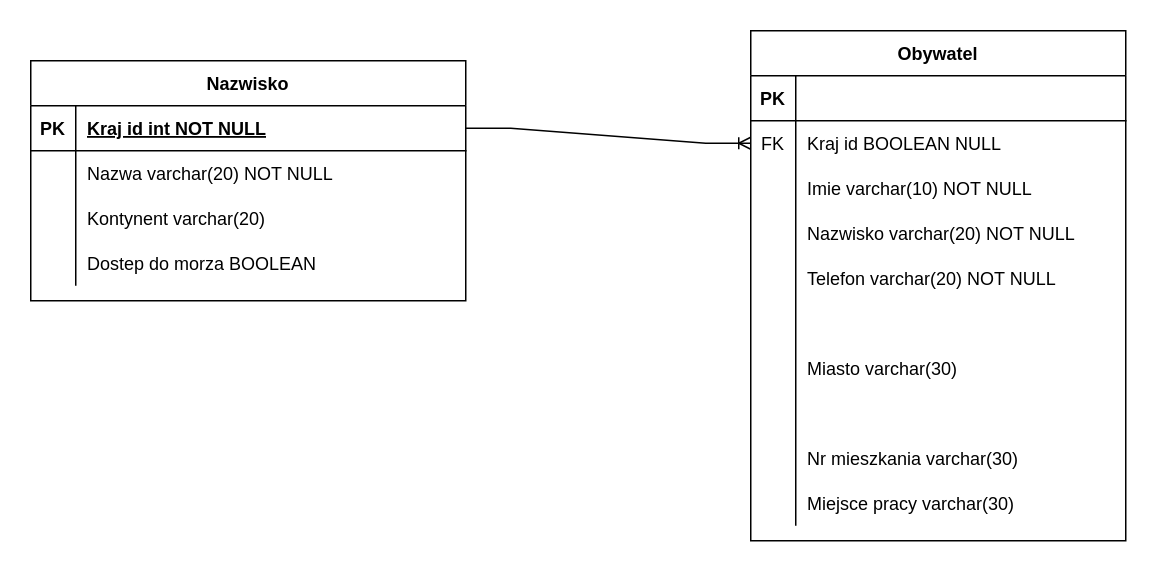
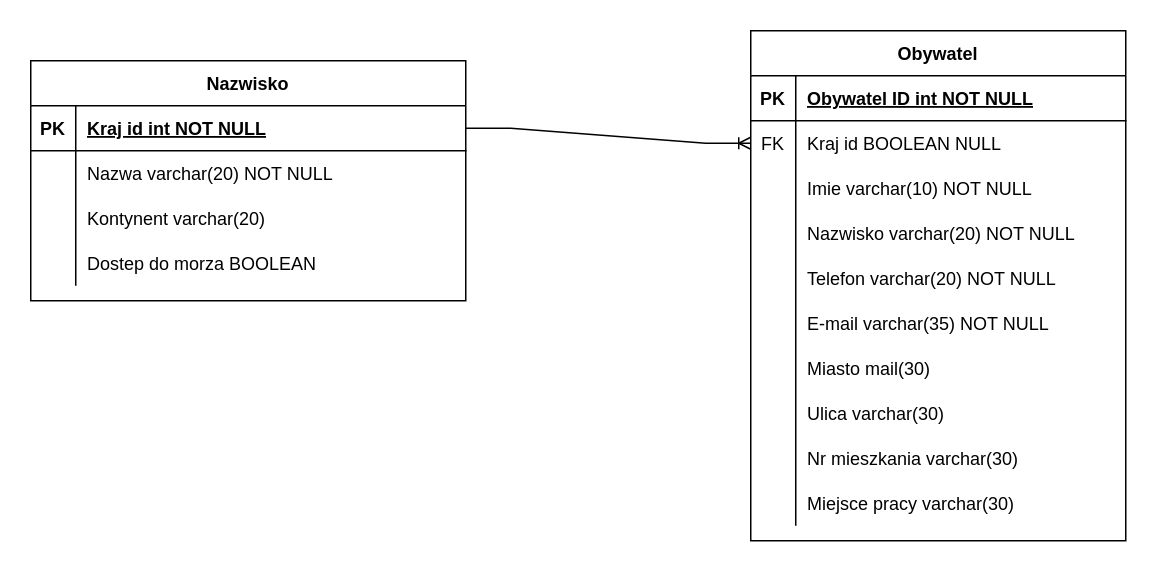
  <mxCell id="0" />
  <mxCell id="1" parent="0" />
  <mxCell id="2" value="Nazwisko" style="shape=table;startSize=30;container=1;collapsible=1;childLayout=tableLayout;fixedRows=1;rowLines=0;fontStyle=1;align=center;resizeLast=1;" vertex="1" parent="1"><mxGeometry x="20" y="40" width="290" height="160" as="geometry" /></mxCell>
  <mxCell id="3" value="" style="shape=partialRectangle;collapsible=0;dropTarget=0;pointerEvents=0;fillColor=none;points=[[0,0.5],[1,0.5]];portConstraint=eastwest;top=0;left=0;right=0;bottom=1;" vertex="1" parent="2"><mxGeometry y="30" width="290" height="30" as="geometry" /></mxCell>
  <mxCell id="4" value="PK" style="shape=partialRectangle;overflow=hidden;connectable=0;fillColor=none;top=0;left=0;bottom=0;right=0;fontStyle=1;" vertex="1" parent="3"><mxGeometry width="30" height="30" as="geometry"><mxRectangle width="30" height="30" as="alternateBounds" /></mxGeometry></mxCell>
  <mxCell id="5" value="Kraj id int NOT NULL" style="shape=partialRectangle;overflow=hidden;connectable=0;fillColor=none;top=0;left=0;bottom=0;right=0;align=left;spacingLeft=6;fontStyle=5;" vertex="1" parent="3"><mxGeometry x="30" width="260" height="30" as="geometry"><mxRectangle width="260" height="30" as="alternateBounds" /></mxGeometry></mxCell>
  <mxCell id="6" value="" style="shape=partialRectangle;collapsible=0;dropTarget=0;pointerEvents=0;fillColor=none;points=[[0,0.5],[1,0.5]];portConstraint=eastwest;top=0;left=0;right=0;bottom=0;" vertex="1" parent="2"><mxGeometry y="60" width="290" height="30" as="geometry" /></mxCell>
  <mxCell id="7" value="" style="shape=partialRectangle;overflow=hidden;connectable=0;fillColor=none;top=0;left=0;bottom=0;right=0;" vertex="1" parent="6"><mxGeometry width="30" height="30" as="geometry"><mxRectangle width="30" height="30" as="alternateBounds" /></mxGeometry></mxCell>
  <mxCell id="8" value="Nazwa varchar(20) NOT NULL" style="shape=partialRectangle;overflow=hidden;connectable=0;fillColor=none;top=0;left=0;bottom=0;right=0;align=left;spacingLeft=6;" vertex="1" parent="6"><mxGeometry x="30" width="260" height="30" as="geometry"><mxRectangle width="260" height="30" as="alternateBounds" /></mxGeometry></mxCell>
  <mxCell id="9" style="shape=partialRectangle;collapsible=0;dropTarget=0;pointerEvents=0;fillColor=none;points=[[0,0.5],[1,0.5]];portConstraint=eastwest;top=0;left=0;right=0;bottom=0;" vertex="1" parent="2"><mxGeometry y="90" width="290" height="30" as="geometry" /></mxCell>
  <mxCell id="10" style="shape=partialRectangle;overflow=hidden;connectable=0;fillColor=none;top=0;left=0;bottom=0;right=0;" vertex="1" parent="9"><mxGeometry width="30" height="30" as="geometry"><mxRectangle width="30" height="30" as="alternateBounds" /></mxGeometry></mxCell>
  <mxCell id="11" value="Kontynent varchar(20) " style="shape=partialRectangle;overflow=hidden;connectable=0;fillColor=none;top=0;left=0;bottom=0;right=0;align=left;spacingLeft=6;" vertex="1" parent="9"><mxGeometry x="30" width="260" height="30" as="geometry"><mxRectangle width="260" height="30" as="alternateBounds" /></mxGeometry></mxCell>
  <mxCell id="12" style="shape=partialRectangle;collapsible=0;dropTarget=0;pointerEvents=0;fillColor=none;points=[[0,0.5],[1,0.5]];portConstraint=eastwest;top=0;left=0;right=0;bottom=0;" vertex="1" parent="2"><mxGeometry y="120" width="290" height="30" as="geometry" /></mxCell>
  <mxCell id="13" style="shape=partialRectangle;overflow=hidden;connectable=0;fillColor=none;top=0;left=0;bottom=0;right=0;" vertex="1" parent="12"><mxGeometry width="30" height="30" as="geometry"><mxRectangle width="30" height="30" as="alternateBounds" /></mxGeometry></mxCell>
  <mxCell id="14" value="Dostep do morza BOOLEAN" style="shape=partialRectangle;overflow=hidden;connectable=0;fillColor=none;top=0;left=0;bottom=0;right=0;align=left;spacingLeft=6;" vertex="1" parent="12"><mxGeometry x="30" width="260" height="30" as="geometry"><mxRectangle width="260" height="30" as="alternateBounds" /></mxGeometry></mxCell>
  <mxCell id="15" value="" style="edgeStyle=entityRelationEdgeStyle;fontSize=12;html=1;endArrow=ERoneToMany;rounded=0;exitX=1;exitY=0.5;exitDx=0;exitDy=0;entryX=0;entryY=0.5;entryDx=0;entryDy=0;" edge="1" parent="1" source="3" target="20"><mxGeometry width="100" height="100" relative="1" as="geometry"><mxPoint x="400" y="450" as="sourcePoint" /><mxPoint x="490" y="120" as="targetPoint" /></mxGeometry></mxCell>
  <mxCell id="16" value="Obywatel" style="shape=table;startSize=30;container=1;collapsible=1;childLayout=tableLayout;fixedRows=1;rowLines=0;fontStyle=1;align=center;resizeLast=1;" vertex="1" parent="1"><mxGeometry x="500" y="20" width="250" height="340" as="geometry" /></mxCell>
  <mxCell id="17" value="" style="shape=partialRectangle;collapsible=0;dropTarget=0;pointerEvents=0;fillColor=none;points=[[0,0.5],[1,0.5]];portConstraint=eastwest;top=0;left=0;right=0;bottom=1;" vertex="1" parent="16"><mxGeometry y="30" width="250" height="30" as="geometry" /></mxCell>
  <mxCell id="18" value="PK" style="shape=partialRectangle;overflow=hidden;connectable=0;fillColor=none;top=0;left=0;bottom=0;right=0;fontStyle=1;" vertex="1" parent="17"><mxGeometry width="30" height="30" as="geometry"><mxRectangle width="30" height="30" as="alternateBounds" /></mxGeometry></mxCell>
+ <mxCell id="19" value="Obywatel ID int NOT NULL" style="shape=partialRectangle;overflow=hidden;connectable=0;fillColor=none;top=0;left=0;bottom=0;right=0;align=left;spacingLeft=6;fontStyle=5;" vertex="1" parent="17"><mxGeometry x="30" width="220" height="30" as="geometry"><mxRectangle width="220" height="30" as="alternateBounds" /></mxGeometry></mxCell>
  <mxCell id="20" style="shape=partialRectangle;collapsible=0;dropTarget=0;pointerEvents=0;fillColor=none;points=[[0,0.5],[1,0.5]];portConstraint=eastwest;top=0;left=0;right=0;bottom=0;" vertex="1" parent="16"><mxGeometry y="60" width="250" height="30" as="geometry" /></mxCell>
  <mxCell id="21" value="FK" style="shape=partialRectangle;overflow=hidden;connectable=0;fillColor=none;top=0;left=0;bottom=0;right=0;" vertex="1" parent="20"><mxGeometry width="30" height="30" as="geometry"><mxRectangle width="30" height="30" as="alternateBounds" /></mxGeometry></mxCell>
  <mxCell id="22" value="Kraj id BOOLEAN NULL" style="shape=partialRectangle;overflow=hidden;connectable=0;fillColor=none;top=0;left=0;bottom=0;right=0;align=left;spacingLeft=6;" vertex="1" parent="20"><mxGeometry x="30" width="220" height="30" as="geometry"><mxRectangle width="220" height="30" as="alternateBounds" /></mxGeometry></mxCell>
  <mxCell id="23" value="" style="shape=partialRectangle;collapsible=0;dropTarget=0;pointerEvents=0;fillColor=none;points=[[0,0.5],[1,0.5]];portConstraint=eastwest;top=0;left=0;right=0;bottom=0;" vertex="1" parent="16"><mxGeometry y="90" width="250" height="30" as="geometry" /></mxCell>
  <mxCell id="24" value="" style="shape=partialRectangle;overflow=hidden;connectable=0;fillColor=none;top=0;left=0;bottom=0;right=0;" vertex="1" parent="23"><mxGeometry width="30" height="30" as="geometry"><mxRectangle width="30" height="30" as="alternateBounds" /></mxGeometry></mxCell>
  <mxCell id="25" value="Imie varchar(10) NOT NULL" style="shape=partialRectangle;overflow=hidden;connectable=0;fillColor=none;top=0;left=0;bottom=0;right=0;align=left;spacingLeft=6;" vertex="1" parent="23"><mxGeometry x="30" width="220" height="30" as="geometry"><mxRectangle width="220" height="30" as="alternateBounds" /></mxGeometry></mxCell>
  <mxCell id="26" style="shape=partialRectangle;collapsible=0;dropTarget=0;pointerEvents=0;fillColor=none;points=[[0,0.5],[1,0.5]];portConstraint=eastwest;top=0;left=0;right=0;bottom=0;" vertex="1" parent="16"><mxGeometry y="120" width="250" height="30" as="geometry" /></mxCell>
  <mxCell id="27" style="shape=partialRectangle;overflow=hidden;connectable=0;fillColor=none;top=0;left=0;bottom=0;right=0;" vertex="1" parent="26"><mxGeometry width="30" height="30" as="geometry"><mxRectangle width="30" height="30" as="alternateBounds" /></mxGeometry></mxCell>
  <mxCell id="28" value="Nazwisko varchar(20) NOT NULL" style="shape=partialRectangle;overflow=hidden;connectable=0;fillColor=none;top=0;left=0;bottom=0;right=0;align=left;spacingLeft=6;" vertex="1" parent="26"><mxGeometry x="30" width="220" height="30" as="geometry"><mxRectangle width="220" height="30" as="alternateBounds" /></mxGeometry></mxCell>
  <mxCell id="29" style="shape=partialRectangle;collapsible=0;dropTarget=0;pointerEvents=0;fillColor=none;points=[[0,0.5],[1,0.5]];portConstraint=eastwest;top=0;left=0;right=0;bottom=0;" vertex="1" parent="16"><mxGeometry y="150" width="250" height="30" as="geometry" /></mxCell>
  <mxCell id="30" style="shape=partialRectangle;overflow=hidden;connectable=0;fillColor=none;top=0;left=0;bottom=0;right=0;" vertex="1" parent="29"><mxGeometry width="30" height="30" as="geometry"><mxRectangle width="30" height="30" as="alternateBounds" /></mxGeometry></mxCell>
  <mxCell id="31" value="Telefon varchar(20) NOT NULL" style="shape=partialRectangle;overflow=hidden;connectable=0;fillColor=none;top=0;left=0;bottom=0;right=0;align=left;spacingLeft=6;" vertex="1" parent="29"><mxGeometry x="30" width="220" height="30" as="geometry"><mxRectangle width="220" height="30" as="alternateBounds" /></mxGeometry></mxCell>
  <mxCell id="32" style="shape=partialRectangle;collapsible=0;dropTarget=0;pointerEvents=0;fillColor=none;points=[[0,0.5],[1,0.5]];portConstraint=eastwest;top=0;left=0;right=0;bottom=0;" vertex="1" parent="16"><mxGeometry y="180" width="250" height="30" as="geometry" /></mxCell>
  <mxCell id="33" style="shape=partialRectangle;overflow=hidden;connectable=0;fillColor=none;top=0;left=0;bottom=0;right=0;" vertex="1" parent="32"><mxGeometry width="30" height="30" as="geometry"><mxRectangle width="30" height="30" as="alternateBounds" /></mxGeometry></mxCell>
+ <mxCell id="34" value="E-mail varchar(35) NOT NULL" style="shape=partialRectangle;overflow=hidden;connectable=0;fillColor=none;top=0;left=0;bottom=0;right=0;align=left;spacingLeft=6;" vertex="1" parent="32"><mxGeometry x="30" width="220" height="30" as="geometry"><mxRectangle width="220" height="30" as="alternateBounds" /></mxGeometry></mxCell>
  <mxCell id="35" style="shape=partialRectangle;collapsible=0;dropTarget=0;pointerEvents=0;fillColor=none;points=[[0,0.5],[1,0.5]];portConstraint=eastwest;top=0;left=0;right=0;bottom=0;" vertex="1" parent="16"><mxGeometry y="210" width="250" height="30" as="geometry" /></mxCell>
  <mxCell id="36" style="shape=partialRectangle;overflow=hidden;connectable=0;fillColor=none;top=0;left=0;bottom=0;right=0;" vertex="1" parent="35"><mxGeometry width="30" height="30" as="geometry"><mxRectangle width="30" height="30" as="alternateBounds" /></mxGeometry></mxCell>
- <mxCell id="37" value="Miasto varchar(30)" style="shape=partialRectangle;overflow=hidden;connectable=0;fillColor=none;top=0;left=0;bottom=0;right=0;align=left;spacingLeft=6;" vertex="1" parent="35"><mxGeometry x="30" width="220" height="30" as="geometry"><mxRectangle width="220" height="30" as="alternateBounds" /></mxGeometry></mxCell>
+ <mxCell id="37" value="Miasto mail(30)" style="shape=partialRectangle;overflow=hidden;connectable=0;fillColor=none;top=0;left=0;bottom=0;right=0;align=left;spacingLeft=6;" vertex="1" parent="35"><mxGeometry x="30" width="220" height="30" as="geometry"><mxRectangle width="220" height="30" as="alternateBounds" /></mxGeometry></mxCell>
  <mxCell id="38" style="shape=partialRectangle;collapsible=0;dropTarget=0;pointerEvents=0;fillColor=none;points=[[0,0.5],[1,0.5]];portConstraint=eastwest;top=0;left=0;right=0;bottom=0;" vertex="1" parent="16"><mxGeometry y="240" width="250" height="30" as="geometry" /></mxCell>
  <mxCell id="39" style="shape=partialRectangle;overflow=hidden;connectable=0;fillColor=none;top=0;left=0;bottom=0;right=0;" vertex="1" parent="38"><mxGeometry width="30" height="30" as="geometry"><mxRectangle width="30" height="30" as="alternateBounds" /></mxGeometry></mxCell>
+ <mxCell id="40" value="Ulica varchar(30)" style="shape=partialRectangle;overflow=hidden;connectable=0;fillColor=none;top=0;left=0;bottom=0;right=0;align=left;spacingLeft=6;" vertex="1" parent="38"><mxGeometry x="30" width="220" height="30" as="geometry"><mxRectangle width="220" height="30" as="alternateBounds" /></mxGeometry></mxCell>
  <mxCell id="41" style="shape=partialRectangle;collapsible=0;dropTarget=0;pointerEvents=0;fillColor=none;points=[[0,0.5],[1,0.5]];portConstraint=eastwest;top=0;left=0;right=0;bottom=0;" vertex="1" parent="16"><mxGeometry y="270" width="250" height="30" as="geometry" /></mxCell>
  <mxCell id="42" style="shape=partialRectangle;overflow=hidden;connectable=0;fillColor=none;top=0;left=0;bottom=0;right=0;" vertex="1" parent="41"><mxGeometry width="30" height="30" as="geometry"><mxRectangle width="30" height="30" as="alternateBounds" /></mxGeometry></mxCell>
  <mxCell id="43" value="Nr mieszkania varchar(30)" style="shape=partialRectangle;overflow=hidden;connectable=0;fillColor=none;top=0;left=0;bottom=0;right=0;align=left;spacingLeft=6;" vertex="1" parent="41"><mxGeometry x="30" width="220" height="30" as="geometry"><mxRectangle width="220" height="30" as="alternateBounds" /></mxGeometry></mxCell>
  <mxCell id="44" style="shape=partialRectangle;collapsible=0;dropTarget=0;pointerEvents=0;fillColor=none;points=[[0,0.5],[1,0.5]];portConstraint=eastwest;top=0;left=0;right=0;bottom=0;" vertex="1" parent="16"><mxGeometry y="300" width="250" height="30" as="geometry" /></mxCell>
  <mxCell id="45" style="shape=partialRectangle;overflow=hidden;connectable=0;fillColor=none;top=0;left=0;bottom=0;right=0;" vertex="1" parent="44"><mxGeometry width="30" height="30" as="geometry"><mxRectangle width="30" height="30" as="alternateBounds" /></mxGeometry></mxCell>
  <mxCell id="46" value="Miejsce pracy varchar(30)" style="shape=partialRectangle;overflow=hidden;connectable=0;fillColor=none;top=0;left=0;bottom=0;right=0;align=left;spacingLeft=6;" vertex="1" parent="44"><mxGeometry x="30" width="220" height="30" as="geometry"><mxRectangle width="220" height="30" as="alternateBounds" /></mxGeometry></mxCell>
